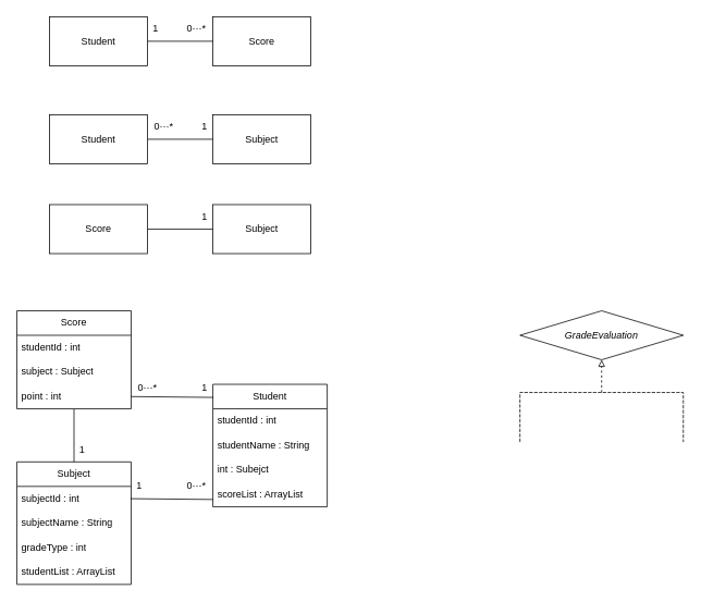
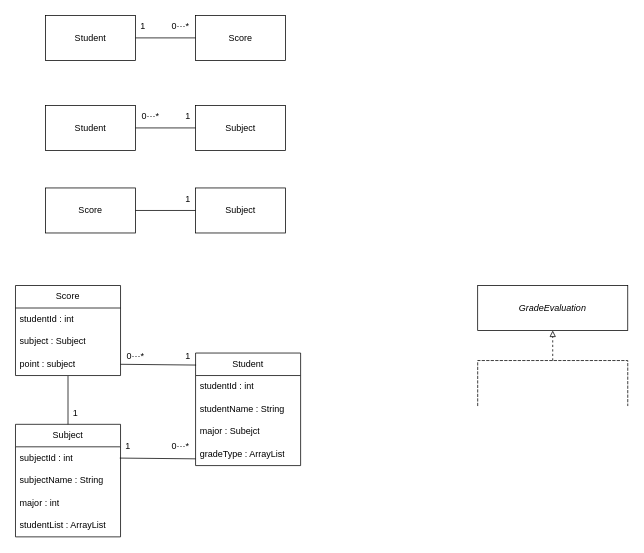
  <mxCell id="0" />
  <mxCell id="1" parent="0" />
  <mxCell id="2" value="Score" style="rounded=0;whiteSpace=wrap;html=1;" vertex="1" parent="1"><mxGeometry x="260" y="20" width="120" height="60" as="geometry" /></mxCell>
  <mxCell id="3" value="Student" style="rounded=0;whiteSpace=wrap;html=1;" vertex="1" parent="1"><mxGeometry x="60" y="20" width="120" height="60" as="geometry" /></mxCell>
  <mxCell id="4" value="" style="endArrow=none;html=1;rounded=0;exitX=1;exitY=0.5;exitDx=0;exitDy=0;entryX=0;entryY=0.5;entryDx=0;entryDy=0;" edge="1" parent="1" source="3" target="2"><mxGeometry width="50" height="50" relative="1" as="geometry"><mxPoint x="330" y="300" as="sourcePoint" /><mxPoint x="380" y="250" as="targetPoint" /></mxGeometry></mxCell>
  <mxCell id="5" value="1" style="text;html=1;strokeColor=none;fillColor=none;align=center;verticalAlign=middle;whiteSpace=wrap;rounded=0;" vertex="1" parent="1"><mxGeometry x="180" y="20" width="20" height="30" as="geometry" /></mxCell>
  <mxCell id="6" value="0···*" style="text;html=1;strokeColor=none;fillColor=none;align=center;verticalAlign=middle;whiteSpace=wrap;rounded=0;" vertex="1" parent="1"><mxGeometry x="220" y="20" width="40" height="30" as="geometry" /></mxCell>
  <mxCell id="7" value="Subject" style="rounded=0;whiteSpace=wrap;html=1;" vertex="1" parent="1"><mxGeometry x="260" y="140" width="120" height="60" as="geometry" /></mxCell>
  <mxCell id="8" value="Student" style="rounded=0;whiteSpace=wrap;html=1;" vertex="1" parent="1"><mxGeometry x="60" y="140" width="120" height="60" as="geometry" /></mxCell>
  <mxCell id="9" value="" style="endArrow=none;html=1;rounded=0;exitX=1;exitY=0.5;exitDx=0;exitDy=0;entryX=0;entryY=0.5;entryDx=0;entryDy=0;" edge="1" parent="1" source="8" target="7"><mxGeometry width="50" height="50" relative="1" as="geometry"><mxPoint x="330" y="420" as="sourcePoint" /><mxPoint x="380" y="370" as="targetPoint" /></mxGeometry></mxCell>
  <mxCell id="10" value="0···*" style="text;html=1;strokeColor=none;fillColor=none;align=center;verticalAlign=middle;whiteSpace=wrap;rounded=0;" vertex="1" parent="1"><mxGeometry x="180" y="140" width="40" height="30" as="geometry" /></mxCell>
  <mxCell id="11" value="1" style="text;html=1;strokeColor=none;fillColor=none;align=center;verticalAlign=middle;whiteSpace=wrap;rounded=0;" vertex="1" parent="1"><mxGeometry x="240" y="140" width="20" height="30" as="geometry" /></mxCell>
  <mxCell id="12" value="Subject" style="rounded=0;whiteSpace=wrap;html=1;" vertex="1" parent="1"><mxGeometry x="260" y="250" width="120" height="60" as="geometry" /></mxCell>
  <mxCell id="13" value="Score" style="rounded=0;whiteSpace=wrap;html=1;" vertex="1" parent="1"><mxGeometry x="60" y="250" width="120" height="60" as="geometry" /></mxCell>
  <mxCell id="14" value="" style="endArrow=none;html=1;rounded=0;exitX=1;exitY=0.5;exitDx=0;exitDy=0;entryX=0;entryY=0.5;entryDx=0;entryDy=0;" edge="1" parent="1" source="13" target="12"><mxGeometry width="50" height="50" relative="1" as="geometry"><mxPoint x="330" y="530" as="sourcePoint" /><mxPoint x="380" y="480" as="targetPoint" /></mxGeometry></mxCell>
  <mxCell id="15" value="1" style="text;html=1;strokeColor=none;fillColor=none;align=center;verticalAlign=middle;whiteSpace=wrap;rounded=0;" vertex="1" parent="1"><mxGeometry x="240" y="250" width="20" height="30" as="geometry" /></mxCell>
  <mxCell id="16" value="Score" style="swimlane;fontStyle=0;childLayout=stackLayout;horizontal=1;startSize=30;horizontalStack=0;resizeParent=1;resizeParentMax=0;resizeLast=0;collapsible=1;marginBottom=0;whiteSpace=wrap;html=1;" vertex="1" parent="1"><mxGeometry x="20" y="380" width="140" height="120" as="geometry" /></mxCell>
  <mxCell id="17" value="studentId : int" style="text;strokeColor=none;fillColor=none;align=left;verticalAlign=middle;spacingLeft=4;spacingRight=4;overflow=hidden;points=[[0,0.5],[1,0.5]];portConstraint=eastwest;rotatable=0;whiteSpace=wrap;html=1;" vertex="1" parent="16"><mxGeometry y="30" width="140" height="30" as="geometry" /></mxCell>
  <mxCell id="18" value="subject : Subject" style="text;strokeColor=none;fillColor=none;align=left;verticalAlign=middle;spacingLeft=4;spacingRight=4;overflow=hidden;points=[[0,0.5],[1,0.5]];portConstraint=eastwest;rotatable=0;whiteSpace=wrap;html=1;" vertex="1" parent="16"><mxGeometry y="60" width="140" height="30" as="geometry" /></mxCell>
- <mxCell id="19" value="point : int" style="text;strokeColor=none;fillColor=none;align=left;verticalAlign=middle;spacingLeft=4;spacingRight=4;overflow=hidden;points=[[0,0.5],[1,0.5]];portConstraint=eastwest;rotatable=0;whiteSpace=wrap;html=1;" vertex="1" parent="16"><mxGeometry y="90" width="140" height="30" as="geometry" /></mxCell>
+ <mxCell id="19" value="point : subject" style="text;strokeColor=none;fillColor=none;align=left;verticalAlign=middle;spacingLeft=4;spacingRight=4;overflow=hidden;points=[[0,0.5],[1,0.5]];portConstraint=eastwest;rotatable=0;whiteSpace=wrap;html=1;" vertex="1" parent="16"><mxGeometry y="90" width="140" height="30" as="geometry" /></mxCell>
  <mxCell id="20" value="Subject" style="swimlane;fontStyle=0;childLayout=stackLayout;horizontal=1;startSize=30;horizontalStack=0;resizeParent=1;resizeParentMax=0;resizeLast=0;collapsible=1;marginBottom=0;whiteSpace=wrap;html=1;" vertex="1" parent="1"><mxGeometry x="20" y="565" width="140" height="150" as="geometry" /></mxCell>
  <mxCell id="21" value="subjectId : int" style="text;strokeColor=none;fillColor=none;align=left;verticalAlign=middle;spacingLeft=4;spacingRight=4;overflow=hidden;points=[[0,0.5],[1,0.5]];portConstraint=eastwest;rotatable=0;whiteSpace=wrap;html=1;" vertex="1" parent="20"><mxGeometry y="30" width="140" height="30" as="geometry" /></mxCell>
  <mxCell id="22" value="subjectName : String" style="text;strokeColor=none;fillColor=none;align=left;verticalAlign=middle;spacingLeft=4;spacingRight=4;overflow=hidden;points=[[0,0.5],[1,0.5]];portConstraint=eastwest;rotatable=0;whiteSpace=wrap;html=1;" vertex="1" parent="20"><mxGeometry y="60" width="140" height="30" as="geometry" /></mxCell>
- <mxCell id="23" value="gradeType : int" style="text;strokeColor=none;fillColor=none;align=left;verticalAlign=middle;spacingLeft=4;spacingRight=4;overflow=hidden;points=[[0,0.5],[1,0.5]];portConstraint=eastwest;rotatable=0;whiteSpace=wrap;html=1;" vertex="1" parent="20"><mxGeometry y="90" width="140" height="30" as="geometry" /></mxCell>
+ <mxCell id="23" value="major : int" style="text;strokeColor=none;fillColor=none;align=left;verticalAlign=middle;spacingLeft=4;spacingRight=4;overflow=hidden;points=[[0,0.5],[1,0.5]];portConstraint=eastwest;rotatable=0;whiteSpace=wrap;html=1;" vertex="1" parent="20"><mxGeometry y="90" width="140" height="30" as="geometry" /></mxCell>
  <mxCell id="24" value="studentList : ArrayList" style="text;strokeColor=none;fillColor=none;align=left;verticalAlign=middle;spacingLeft=4;spacingRight=4;overflow=hidden;points=[[0,0.5],[1,0.5]];portConstraint=eastwest;rotatable=0;whiteSpace=wrap;html=1;" vertex="1" parent="20"><mxGeometry y="120" width="140" height="30" as="geometry" /></mxCell>
  <mxCell id="25" value="" style="endArrow=none;html=1;rounded=0;exitX=0.5;exitY=0;exitDx=0;exitDy=0;entryX=0.5;entryY=1.022;entryDx=0;entryDy=0;entryPerimeter=0;" edge="1" parent="1" source="20" target="19"><mxGeometry width="50" height="50" relative="1" as="geometry"><mxPoint x="370" y="420" as="sourcePoint" /><mxPoint x="90" y="510" as="targetPoint" /></mxGeometry></mxCell>
  <mxCell id="26" value="1" style="text;html=1;strokeColor=none;fillColor=none;align=center;verticalAlign=middle;whiteSpace=wrap;rounded=0;" vertex="1" parent="1"><mxGeometry x="90" y="534.5" width="20" height="30" as="geometry" /></mxCell>
  <mxCell id="27" value="Student" style="swimlane;fontStyle=0;childLayout=stackLayout;horizontal=1;startSize=30;horizontalStack=0;resizeParent=1;resizeParentMax=0;resizeLast=0;collapsible=1;marginBottom=0;whiteSpace=wrap;html=1;" vertex="1" parent="1"><mxGeometry x="260" y="470" width="140" height="150" as="geometry" /></mxCell>
  <mxCell id="28" value="studentId : int" style="text;strokeColor=none;fillColor=none;align=left;verticalAlign=middle;spacingLeft=4;spacingRight=4;overflow=hidden;points=[[0,0.5],[1,0.5]];portConstraint=eastwest;rotatable=0;whiteSpace=wrap;html=1;" vertex="1" parent="27"><mxGeometry y="30" width="140" height="30" as="geometry" /></mxCell>
  <mxCell id="29" value="studentName : String" style="text;strokeColor=none;fillColor=none;align=left;verticalAlign=middle;spacingLeft=4;spacingRight=4;overflow=hidden;points=[[0,0.5],[1,0.5]];portConstraint=eastwest;rotatable=0;whiteSpace=wrap;html=1;" vertex="1" parent="27"><mxGeometry y="60" width="140" height="30" as="geometry" /></mxCell>
- <mxCell id="30" value="int : Subejct" style="text;strokeColor=none;fillColor=none;align=left;verticalAlign=middle;spacingLeft=4;spacingRight=4;overflow=hidden;points=[[0,0.5],[1,0.5]];portConstraint=eastwest;rotatable=0;whiteSpace=wrap;html=1;" vertex="1" parent="27"><mxGeometry y="90" width="140" height="30" as="geometry" /></mxCell>
- <mxCell id="31" value="scoreList : ArrayList" style="text;strokeColor=none;fillColor=none;align=left;verticalAlign=middle;spacingLeft=4;spacingRight=4;overflow=hidden;points=[[0,0.5],[1,0.5]];portConstraint=eastwest;rotatable=0;whiteSpace=wrap;html=1;" vertex="1" parent="27"><mxGeometry y="120" width="140" height="30" as="geometry" /></mxCell>
+ <mxCell id="30" value="major : Subejct" style="text;strokeColor=none;fillColor=none;align=left;verticalAlign=middle;spacingLeft=4;spacingRight=4;overflow=hidden;points=[[0,0.5],[1,0.5]];portConstraint=eastwest;rotatable=0;whiteSpace=wrap;html=1;" vertex="1" parent="27"><mxGeometry y="90" width="140" height="30" as="geometry" /></mxCell>
+ <mxCell id="31" value="gradeType : ArrayList" style="text;strokeColor=none;fillColor=none;align=left;verticalAlign=middle;spacingLeft=4;spacingRight=4;overflow=hidden;points=[[0,0.5],[1,0.5]];portConstraint=eastwest;rotatable=0;whiteSpace=wrap;html=1;" vertex="1" parent="27"><mxGeometry y="120" width="140" height="30" as="geometry" /></mxCell>
  <mxCell id="32" value="" style="endArrow=none;html=1;rounded=0;exitX=1;exitY=0.5;exitDx=0;exitDy=0;entryX=0.005;entryY=0.107;entryDx=0;entryDy=0;entryPerimeter=0;" edge="1" parent="1" source="19" target="27"><mxGeometry width="50" height="50" relative="1" as="geometry"><mxPoint x="164" y="479" as="sourcePoint" /><mxPoint x="260" y="480" as="targetPoint" /></mxGeometry></mxCell>
  <mxCell id="33" value="" style="endArrow=none;html=1;rounded=0;exitX=1;exitY=0.5;exitDx=0;exitDy=0;entryX=0.005;entryY=0.107;entryDx=0;entryDy=0;entryPerimeter=0;" edge="1" parent="1"><mxGeometry width="50" height="50" relative="1" as="geometry"><mxPoint x="159" y="610" as="sourcePoint" /><mxPoint x="260" y="611" as="targetPoint" /></mxGeometry></mxCell>
  <mxCell id="34" value="0···*" style="text;html=1;strokeColor=none;fillColor=none;align=center;verticalAlign=middle;whiteSpace=wrap;rounded=0;" vertex="1" parent="1"><mxGeometry x="220" y="580" width="40" height="30" as="geometry" /></mxCell>
  <mxCell id="35" value="1" style="text;html=1;strokeColor=none;fillColor=none;align=center;verticalAlign=middle;whiteSpace=wrap;rounded=0;" vertex="1" parent="1"><mxGeometry x="160" y="580" width="20" height="30" as="geometry" /></mxCell>
  <mxCell id="36" value="0···*" style="text;html=1;strokeColor=none;fillColor=none;align=center;verticalAlign=middle;whiteSpace=wrap;rounded=0;" vertex="1" parent="1"><mxGeometry x="160" y="460" width="40" height="30" as="geometry" /></mxCell>
  <mxCell id="37" value="1" style="text;html=1;strokeColor=none;fillColor=none;align=center;verticalAlign=middle;whiteSpace=wrap;rounded=0;" vertex="1" parent="1"><mxGeometry x="240" y="460" width="20" height="30" as="geometry" /></mxCell>
- <mxCell id="38" value="&lt;i&gt;GradeEvaluation&lt;/i&gt;" style="rhombus;whiteSpace=wrap;html=1;" vertex="1" parent="1"><mxGeometry x="636" y="380" width="200" height="60" as="geometry" /></mxCell>
+ <mxCell id="38" value="&lt;i&gt;GradeEvaluation&lt;/i&gt;" style="rounded=0;whiteSpace=wrap;html=1;" vertex="1" parent="1"><mxGeometry x="636" y="380" width="200" height="60" as="geometry" /></mxCell>
  <mxCell id="39" value="" style="endArrow=block;html=1;rounded=0;entryX=0.5;entryY=1;entryDx=0;entryDy=0;endFill=0;dashed=1;exitX=0.5;exitY=1;exitDx=0;exitDy=0;" edge="1" parent="1" source="40" target="38"><mxGeometry width="50" height="50" relative="1" as="geometry"><mxPoint x="736" y="540" as="sourcePoint" /><mxPoint x="556" y="570" as="targetPoint" /></mxGeometry></mxCell>
  <mxCell id="40" value="" style="shape=partialRectangle;whiteSpace=wrap;html=1;bottom=1;right=1;left=1;top=0;fillColor=none;routingCenterX=-0.5;rotation=-180;dashed=1;" vertex="1" parent="1"><mxGeometry x="636" y="480" width="200" height="60" as="geometry" /></mxCell>
